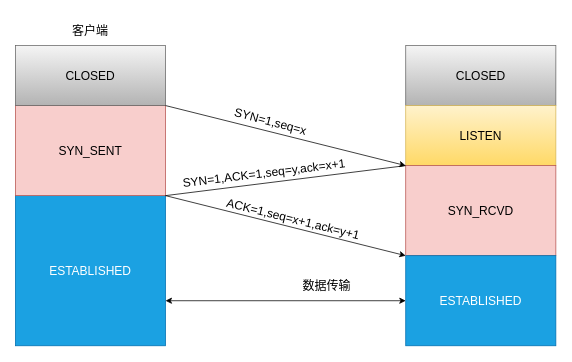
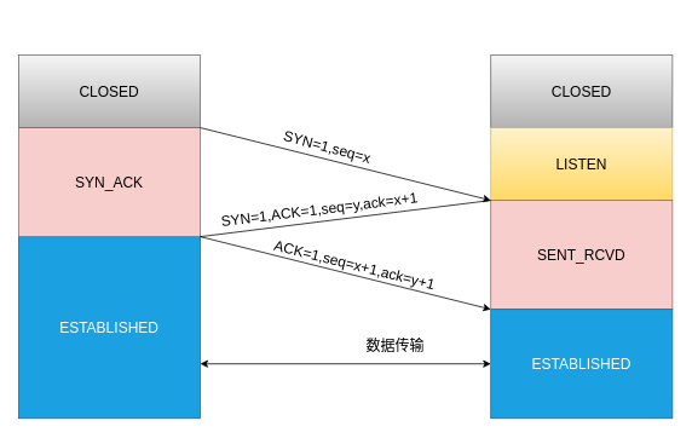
  <mxCell id="0" />
  <mxCell id="1" parent="0" />
  <mxCell id="2" value="ESTABLISHED" style="text;html=1;strokeColor=#006EAF;fillColor=#1ba1e2;align=center;verticalAlign=middle;whiteSpace=wrap;rounded=0;labelBackgroundColor=none;fontSize=16;fontColor=#ffffff;" vertex="1" parent="1"><mxGeometry x="20" y="260" width="200" height="200" as="geometry" /></mxCell>
- <mxCell id="3" value="SYN_SENT" style="text;html=1;strokeColor=#b85450;fillColor=#f8cecc;align=center;verticalAlign=middle;whiteSpace=wrap;rounded=0;labelBackgroundColor=none;fontSize=16;" vertex="1" parent="1"><mxGeometry x="20" y="140" width="200" height="120" as="geometry" /></mxCell>
+ <mxCell id="3" value="SYN_ACK" style="text;html=1;strokeColor=#b85450;fillColor=#f8cecc;align=center;verticalAlign=middle;whiteSpace=wrap;rounded=0;labelBackgroundColor=none;fontSize=16;" vertex="1" parent="1"><mxGeometry x="20" y="140" width="200" height="120" as="geometry" /></mxCell>
  <mxCell id="4" value="CLOSED" style="text;html=1;strokeColor=#666666;fillColor=#f5f5f5;align=center;verticalAlign=middle;whiteSpace=wrap;rounded=0;labelBackgroundColor=none;fontSize=16;gradientColor=#b3b3b3;" vertex="1" parent="1"><mxGeometry x="20" y="60" width="200" height="80" as="geometry" /></mxCell>
  <mxCell id="5" value="CLOSED" style="text;html=1;strokeColor=#666666;fillColor=#f5f5f5;align=center;verticalAlign=middle;whiteSpace=wrap;rounded=0;labelBackgroundColor=none;fontSize=16;gradientColor=#b3b3b3;" vertex="1" parent="1"><mxGeometry x="540" y="60" width="200" height="80" as="geometry" /></mxCell>
  <mxCell id="6" value="LISTEN" style="text;html=1;strokeColor=#d6b656;fillColor=#fff2cc;align=center;verticalAlign=middle;whiteSpace=wrap;rounded=0;labelBackgroundColor=none;fontSize=16;gradientColor=#ffd966;" vertex="1" parent="1"><mxGeometry x="540" y="140" width="200" height="80" as="geometry" /></mxCell>
- <mxCell id="7" value="SYN_RCVD" style="text;html=1;strokeColor=#b85450;fillColor=#f8cecc;align=center;verticalAlign=middle;whiteSpace=wrap;rounded=0;labelBackgroundColor=none;fontSize=16;" vertex="1" parent="1"><mxGeometry x="540" y="220" width="200" height="120" as="geometry" /></mxCell>
+ <mxCell id="7" value="SENT_RCVD" style="text;html=1;strokeColor=#b85450;fillColor=#f8cecc;align=center;verticalAlign=middle;whiteSpace=wrap;rounded=0;labelBackgroundColor=none;fontSize=16;" vertex="1" parent="1"><mxGeometry x="540" y="220" width="200" height="120" as="geometry" /></mxCell>
  <mxCell id="8" value="ESTABLISHED" style="text;html=1;strokeColor=#006EAF;fillColor=#1ba1e2;align=center;verticalAlign=middle;whiteSpace=wrap;rounded=0;labelBackgroundColor=none;fontSize=16;fontColor=#ffffff;" vertex="1" parent="1"><mxGeometry x="540" y="340" width="200" height="120" as="geometry" /></mxCell>
  <mxCell id="9" value="" style="endArrow=classic;html=1;entryX=0;entryY=0;entryDx=0;entryDy=0;exitX=1;exitY=1;exitDx=0;exitDy=0;" edge="1" parent="1" source="4"><mxGeometry relative="1" as="geometry"><mxPoint x="300" y="140" as="sourcePoint" /><mxPoint x="540" y="220" as="targetPoint" /></mxGeometry></mxCell>
  <mxCell id="10" value="&lt;font style=&quot;font-size: 16px&quot;&gt;SYN=1,seq=x&lt;/font&gt;" style="edgeLabel;resizable=0;html=1;align=center;verticalAlign=middle;rotation=15;" connectable="0" vertex="1" parent="9"><mxGeometry relative="1" as="geometry"><mxPoint x="-20.21" y="-20.05" as="offset" /></mxGeometry></mxCell>
  <mxCell id="11" value="" style="endArrow=none;html=1;exitX=0;exitY=0;exitDx=0;exitDy=0;entryX=1;entryY=1;entryDx=0;entryDy=0;" edge="1" parent="1" source="7" target="3"><mxGeometry relative="1" as="geometry"><mxPoint x="310" y="150" as="sourcePoint" /><mxPoint x="320" y="260" as="targetPoint" /></mxGeometry></mxCell>
  <mxCell id="12" value="&lt;font style=&quot;font-size: 16px&quot;&gt;SYN=1,ACK=1,seq=y,ack=x+1&lt;/font&gt;" style="edgeLabel;resizable=0;html=1;align=center;verticalAlign=middle;rotation=353;" connectable="0" vertex="1" parent="11"><mxGeometry relative="1" as="geometry"><mxPoint x="-30.1" y="-9.99" as="offset" /></mxGeometry></mxCell>
  <mxCell id="13" value="" style="endArrow=classic;html=1;entryX=0;entryY=0;entryDx=0;entryDy=0;exitX=1;exitY=1;exitDx=0;exitDy=0;" edge="1" parent="1"><mxGeometry relative="1" as="geometry"><mxPoint x="220" y="260" as="sourcePoint" /><mxPoint x="540" y="340" as="targetPoint" /></mxGeometry></mxCell>
  <mxCell id="14" value="&lt;font style=&quot;font-size: 16px&quot;&gt;ACK=1,seq=x+1,ack=y+1&lt;/font&gt;" style="edgeLabel;resizable=0;html=1;align=center;verticalAlign=middle;rotation=14;" connectable="0" vertex="1" parent="13"><mxGeometry relative="1" as="geometry"><mxPoint x="9.79" y="-10.05" as="offset" /></mxGeometry></mxCell>
  <mxCell id="15" value="" style="endArrow=classic;startArrow=classic;html=1;entryX=0;entryY=0.5;entryDx=0;entryDy=0;" edge="1" parent="1" target="8"><mxGeometry width="50" height="50" relative="1" as="geometry"><mxPoint x="220" y="400" as="sourcePoint" /><mxPoint x="270" y="350" as="targetPoint" /></mxGeometry></mxCell>
  <mxCell id="16" value="&lt;span style=&quot;font-size: 16px&quot;&gt;数据传输&lt;/span&gt;" style="text;html=1;strokeColor=none;fillColor=none;align=center;verticalAlign=middle;whiteSpace=wrap;rounded=0;" vertex="1" parent="1"><mxGeometry x="395" y="360" width="80" height="40" as="geometry" /></mxCell>
- <mxCell id="17" value="&lt;span style=&quot;font-size: 16px&quot;&gt;客户端&lt;/span&gt;" style="text;html=1;strokeColor=none;fillColor=none;align=center;verticalAlign=middle;whiteSpace=wrap;rounded=0;" vertex="1" parent="1"><mxGeometry x="80" y="20" width="80" height="40" as="geometry" /></mxCell>
